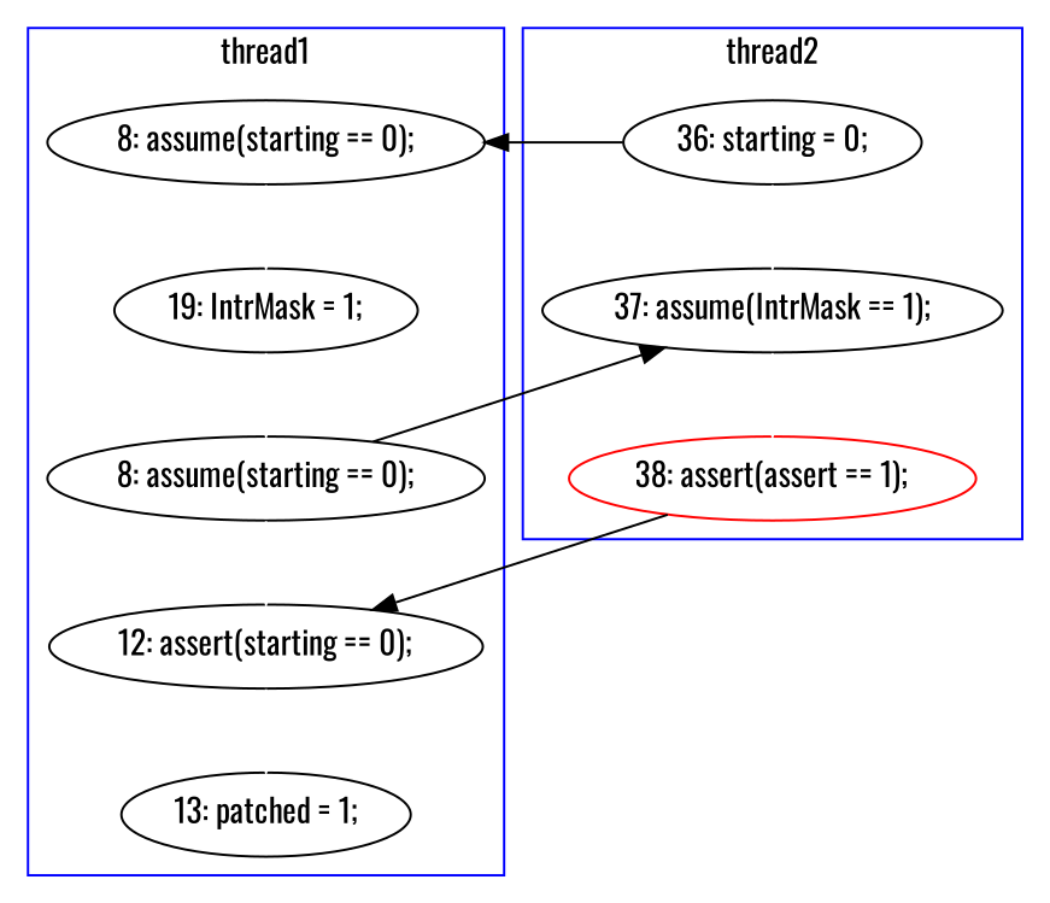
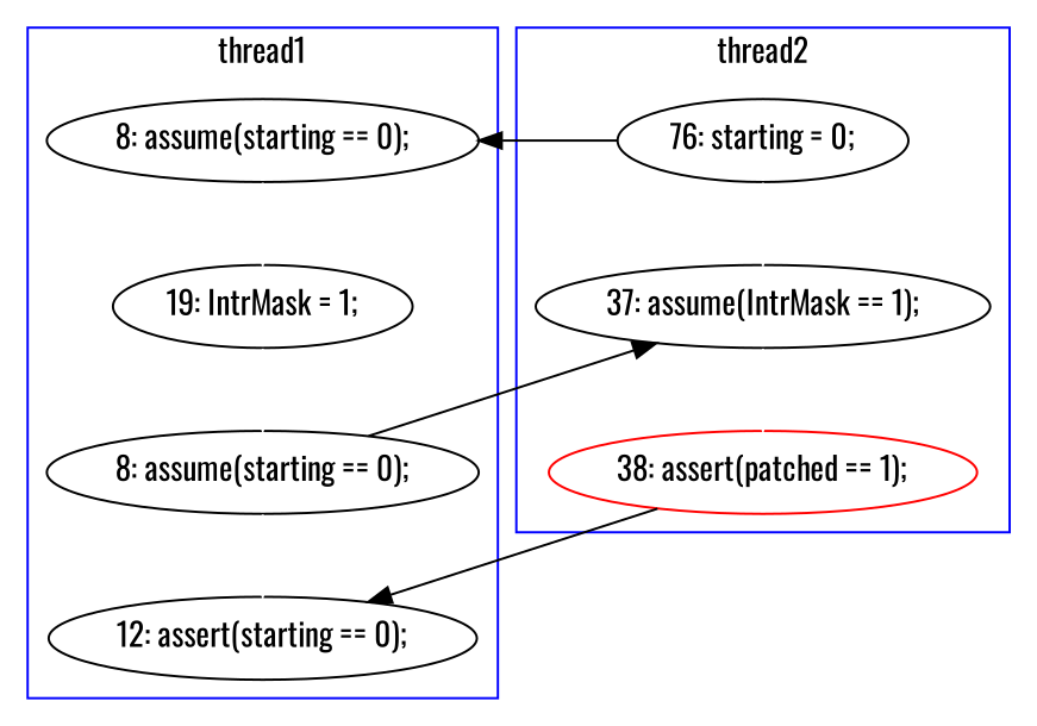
  digraph {
    fontname=Oswald
    node [fontname=Oswald]
    edge [color=white fontname=Oswald style=solid]
    n1 [label="37: assume(IntrMask == 1);"]
-   n2 [color=red label="38: assert(assert == 1);"]
-   n3 [label="36: starting = 0;"]
+   n2 [color=red label="38: assert(patched == 1);"]
+   n3 [label="76: starting = 0;"]
    n4 [label="12: assert(starting == 0);"]
-   n5 [label="13: patched = 1;"]
    n6 [label="8: assume(starting == 0);"]
    n7 [label="19: IntrMask = 1;"]
    n8 [label="8: assume(starting == 0);"]
    subgraph cluster_1 {
      color=blue
      label=thread2
      n1
      n2
      n3
    }
    subgraph cluster_2 {
      color=blue
      label=thread1
      n4
-     n5
      n6
      n7
      n8
    }
    n1 -> n2
    n2 -> n4 [color=black constraint=false]
    n3 -> n1
    n3 -> n6 [color=black constraint=false]
-   n4 -> n5
    n6 -> n7
    n7 -> n8
    n8 -> n1 [color=black constraint=false]
    n8 -> n4
  }
